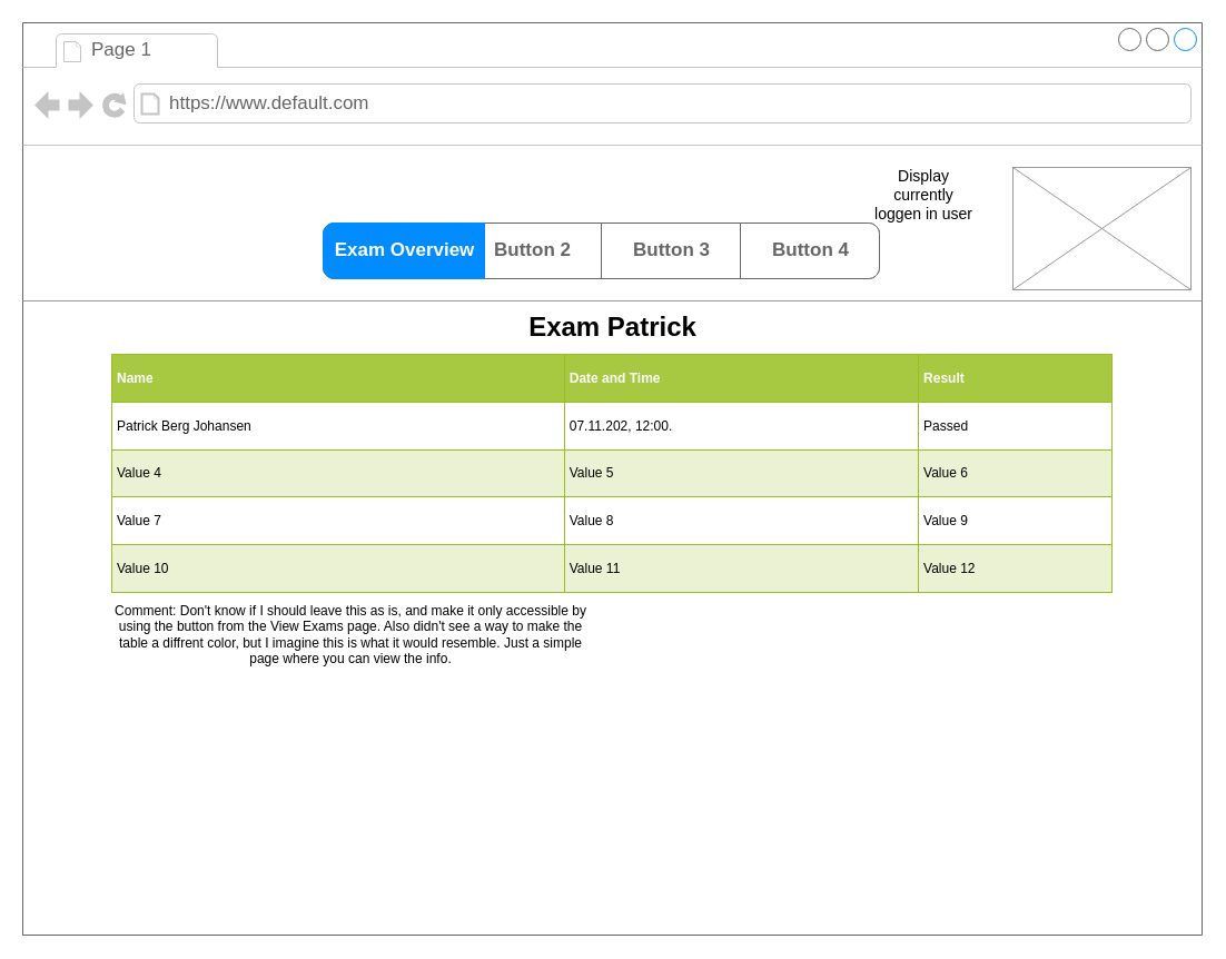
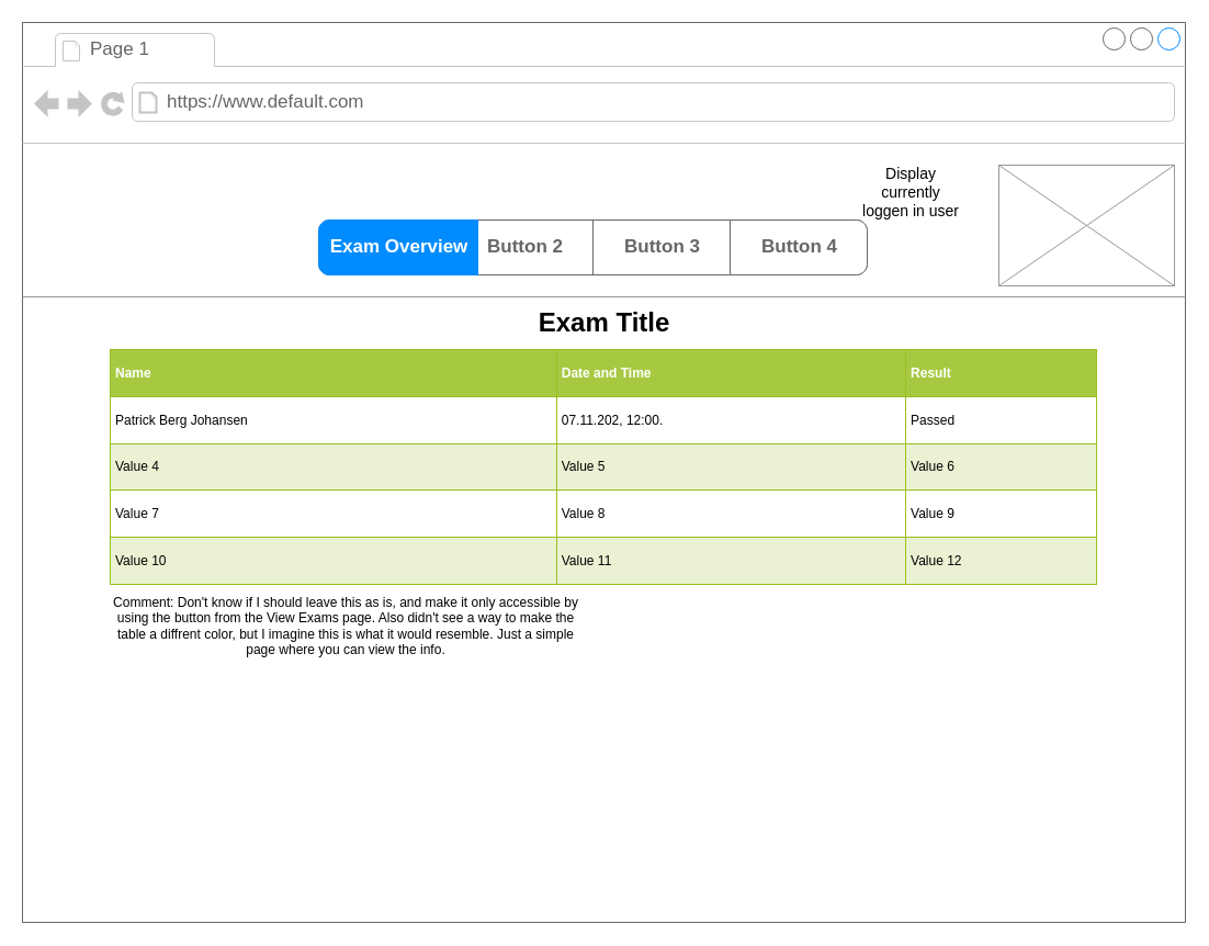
  <mxCell id="0" />
  <mxCell id="1" parent="0" />
  <mxCell id="2" value="" style="strokeWidth=1;shadow=0;dashed=0;align=center;html=1;shape=mxgraph.mockup.containers.browserWindow;rSize=0;strokeColor=#666666;mainText=,;recursiveResize=0;rounded=0;labelBackgroundColor=none;fontFamily=Verdana;fontSize=12" parent="1" vertex="1"><mxGeometry x="20" y="20" width="1050" height="820" as="geometry" /></mxCell>
  <mxCell id="3" value="Page 1" style="strokeWidth=1;shadow=0;dashed=0;align=center;html=1;shape=mxgraph.mockup.containers.anchor;fontSize=17;fontColor=#666666;align=left;" parent="2" vertex="1"><mxGeometry x="60" y="12" width="110" height="26" as="geometry" /></mxCell>
  <mxCell id="4" value="https://www.default.com" style="strokeWidth=1;shadow=0;dashed=0;align=center;html=1;shape=mxgraph.mockup.containers.anchor;rSize=0;fontSize=17;fontColor=#666666;align=left;" parent="2" vertex="1"><mxGeometry x="130" y="60" width="250" height="26" as="geometry" /></mxCell>
  <mxCell id="5" value="" style="strokeWidth=1;shadow=0;dashed=0;align=center;shape=mxgraph.mockup.containers.browserWindow;rSize=0;strokeColor=#666666;mainText=,;recursiveResize=0;rounded=0;labelBackgroundColor=none;fontFamily=Verdana;fontSize=12;html=1;" parent="1" vertex="1"><mxGeometry x="20" y="20" width="1060" height="820" as="geometry" /></mxCell>
  <mxCell id="6" value="Page 1" style="strokeWidth=1;shadow=0;dashed=0;align=center;html=1;shape=mxgraph.mockup.containers.anchor;fontSize=17;fontColor=#666666;align=left;" parent="5" vertex="1"><mxGeometry x="60" y="12" width="110" height="26" as="geometry" /></mxCell>
  <mxCell id="7" value="https://www.default.com" style="strokeWidth=1;shadow=0;dashed=0;align=center;html=1;shape=mxgraph.mockup.containers.anchor;rSize=0;fontSize=17;fontColor=#666666;align=left;" parent="5" vertex="1"><mxGeometry x="130" y="60" width="250" height="26" as="geometry" /></mxCell>
  <mxCell id="8" value="" style="strokeWidth=1;shadow=0;dashed=0;align=center;html=1;shape=mxgraph.mockup.rrect;rSize=10;fillColor=#ffffff;strokeColor=#666666;fontSize=14;" parent="5" vertex="1"><mxGeometry x="270" y="180" width="500" height="50" as="geometry" /></mxCell>
  <mxCell id="9" value="Button 2" style="strokeColor=inherit;fillColor=inherit;gradientColor=inherit;strokeWidth=1;shadow=0;dashed=0;align=center;html=1;shape=mxgraph.mockup.rrect;rSize=0;fontSize=17;fontColor=#666666;fontStyle=1;resizeHeight=1;" parent="8" vertex="1"><mxGeometry width="125" height="50" relative="1" as="geometry"><mxPoint x="125" as="offset" /></mxGeometry></mxCell>
  <mxCell id="10" value="Button 3" style="strokeColor=inherit;fillColor=inherit;gradientColor=inherit;strokeWidth=1;shadow=0;dashed=0;align=center;html=1;shape=mxgraph.mockup.rrect;rSize=0;fontSize=17;fontColor=#666666;fontStyle=1;resizeHeight=1;" parent="8" vertex="1"><mxGeometry width="125" height="50" relative="1" as="geometry"><mxPoint x="250" as="offset" /></mxGeometry></mxCell>
  <mxCell id="11" value="Button 4" style="strokeColor=inherit;fillColor=inherit;gradientColor=inherit;strokeWidth=1;shadow=0;dashed=0;align=center;html=1;shape=mxgraph.mockup.rightButton;rSize=10;fontSize=17;fontColor=#666666;fontStyle=1;resizeHeight=1;" parent="8" vertex="1"><mxGeometry x="1" width="125" height="50" relative="1" as="geometry"><mxPoint x="-125" as="offset" /></mxGeometry></mxCell>
  <mxCell id="12" value="Exam Overview" style="strokeWidth=1;shadow=0;dashed=0;align=center;html=1;shape=mxgraph.mockup.leftButton;rSize=10;fontSize=17;fontColor=#ffffff;fontStyle=1;fillColor=#008cff;strokeColor=#008cff;resizeHeight=1;" parent="8" vertex="1"><mxGeometry width="145" height="50" relative="1" as="geometry" /></mxCell>
  <mxCell id="13" value="" style="verticalLabelPosition=bottom;shadow=0;dashed=0;align=center;html=1;verticalAlign=top;strokeWidth=1;shape=mxgraph.mockup.markup.line;strokeColor=#999999;" parent="5" vertex="1"><mxGeometry y="240" width="1060" height="20" as="geometry" /></mxCell>
  <mxCell id="14" value="" style="verticalLabelPosition=bottom;shadow=0;dashed=0;align=center;html=1;verticalAlign=top;strokeWidth=1;shape=mxgraph.mockup.graphics.simpleIcon;strokeColor=#999999;fontSize=30;" parent="5" vertex="1"><mxGeometry x="890" y="130" width="160" height="110" as="geometry" /></mxCell>
  <mxCell id="15" value="Display currently loggen in user" style="text;html=1;strokeColor=none;fillColor=none;align=center;verticalAlign=middle;whiteSpace=wrap;rounded=0;fontSize=14;" parent="5" vertex="1"><mxGeometry x="760" y="145" width="100" height="20" as="geometry" /></mxCell>
  <mxCell id="16" value="&lt;table border=&quot;1&quot; width=&quot;100%&quot; cellpadding=&quot;4&quot; style=&quot;width: 100% ; height: 100% ; border-collapse: collapse&quot;&gt;&lt;tbody&gt;&lt;tr style=&quot;background-color: #a7c942 ; color: #ffffff ; border: 1px solid #98bf21&quot;&gt;&lt;th align=&quot;left&quot;&gt;Name&lt;/th&gt;&lt;th align=&quot;left&quot;&gt;Date and Time&lt;/th&gt;&lt;th align=&quot;left&quot;&gt;Result&lt;/th&gt;&lt;/tr&gt;&lt;tr style=&quot;border: 1px solid #98bf21&quot;&gt;&lt;td&gt;Patrick Berg Johansen&lt;/td&gt;&lt;td&gt;07.11.202, 12:00.&lt;/td&gt;&lt;td&gt;Passed&lt;/td&gt;&lt;/tr&gt;&lt;tr style=&quot;background-color: #eaf2d3 ; border: 1px solid #98bf21&quot;&gt;&lt;td&gt;Value 4&lt;/td&gt;&lt;td&gt;Value 5&lt;/td&gt;&lt;td&gt;Value 6&lt;/td&gt;&lt;/tr&gt;&lt;tr style=&quot;border: 1px solid #98bf21&quot;&gt;&lt;td&gt;Value 7&lt;/td&gt;&lt;td&gt;Value 8&lt;/td&gt;&lt;td&gt;Value 9&lt;/td&gt;&lt;/tr&gt;&lt;tr style=&quot;background-color: #eaf2d3 ; border: 1px solid #98bf21&quot;&gt;&lt;td&gt;Value 10&lt;/td&gt;&lt;td&gt;Value 11&lt;/td&gt;&lt;td&gt;Value 12&lt;/td&gt;&lt;/tr&gt;&lt;/tbody&gt;&lt;/table&gt;" style="text;html=1;overflow=fill;rounded=0;fillColor=#ffffff;" parent="5" vertex="1"><mxGeometry x="80" y="298" width="900" height="215" as="geometry" /></mxCell>
- <mxCell id="17" value="Exam Patrick" style="text;strokeColor=none;fillColor=none;html=1;fontSize=24;fontStyle=1;verticalAlign=middle;align=center;" parent="5" vertex="1"><mxGeometry x="80" y="250" width="900" height="48" as="geometry" /></mxCell>
+ <mxCell id="17" value="Exam Title" style="text;strokeColor=none;fillColor=none;html=1;fontSize=24;fontStyle=1;verticalAlign=middle;align=center;" parent="5" vertex="1"><mxGeometry x="80" y="250" width="900" height="48" as="geometry" /></mxCell>
  <mxCell id="18" value="Comment: Don't know if I should leave this as is, and make it only accessible by using the button from the View Exams page. Also didn't see a way to make the table a diffrent color, but I imagine this is what it would resemble. Just a simple page where you can view the info." style="text;html=1;strokeColor=none;fillColor=none;align=center;verticalAlign=middle;whiteSpace=wrap;rounded=0;" parent="5" vertex="1"><mxGeometry x="80" y="540" width="430" height="20" as="geometry" /></mxCell>
